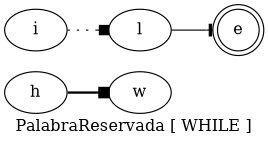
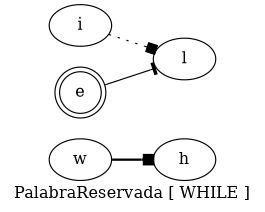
  digraph {
    label="PalabraReservada [ WHILE ]"
    rankdir=LR
    edge [arrowhead=box]
    n1 [label=w]
    n2 [label=h]
    n3 [label=i]
    n4 [label=l]
    n5 [label=e shape=doublecircle]
-   n2 -> n1 [style=bold]
+   n1 -> n2 [style=bold]
    n3 -> n4 [style=dotted]
-   n4 -> n5 [arrowhead=tee style=solid]
+   n5 -> n4 [arrowhead=tee style=solid]
  }
